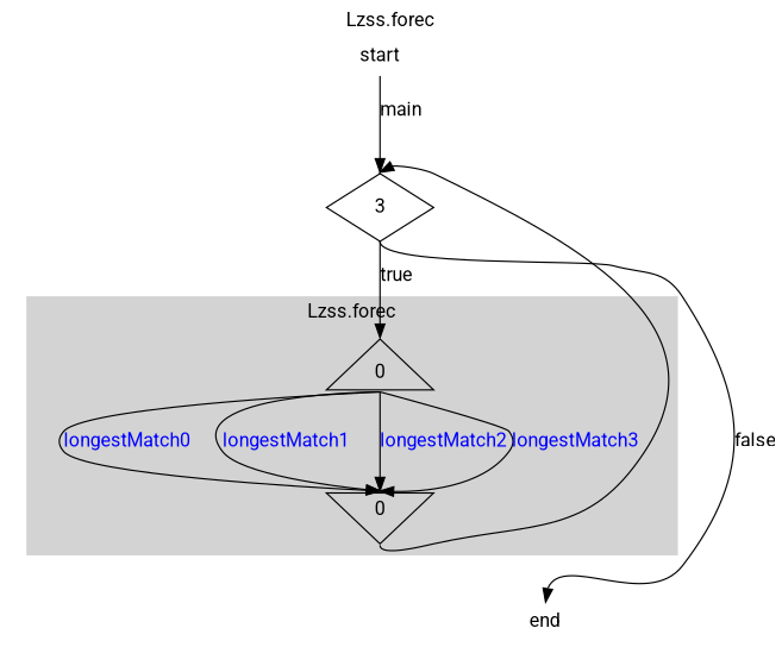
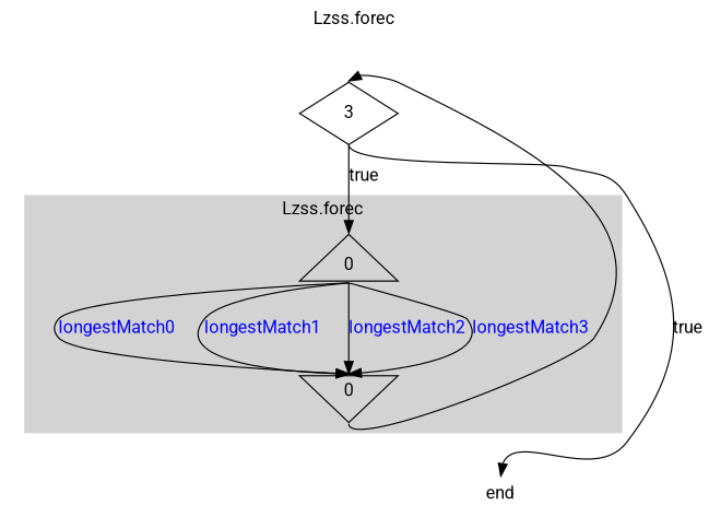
  digraph {
    fontname=Roboto
    label="Lzss.forec"
    labeljust=c
    labelloc=t
    ordering=out
    node [fixedsize=true fontname=Roboto shape=plaintext]
    edge [fontname=Roboto headport=n tailport=s]
-   start [height=0.4 width=1.1]
    n2 [height=0.7 label=3 shape=diamond width=1.1]
    n3 [height=0.7 label=0 shape=invtriangle width=1.1]
    end [height=0.4 width=1.1]
    n5 [height=0.7 label=0 shape=triangle width=1.1]
    subgraph sub_1 {
-     start
      n2
      n3
      end
    }
    subgraph cluster_2 {
      style=invis
      n2
      subgraph sub_3 {
        style=invis
      }
      subgraph cluster_4 {
        color=lightgrey
        style=filled
        n3
        n5
      }
    }
-   start -> n2 [style=invis]
-   start -> n2 [label=main weight=2]
-   n2 -> end [label=false]
+   n2 -> end [label=true]
    n2 -> n5 [label=true weight=2]
    n3 -> n2 [constraint=false]
    n3 -> end [style=invis]
    n5 -> n3 [fontcolor=blue label=longestMatch0 samehead=0 sametail=0]
    n5 -> n3 [fontcolor=blue label=longestMatch1 samehead=0 sametail=0]
    n5 -> n3 [fontcolor=blue label=longestMatch2 samehead=0 sametail=0]
    n5 -> n3 [fontcolor=blue label=longestMatch3 samehead=0 sametail=0]
  }
